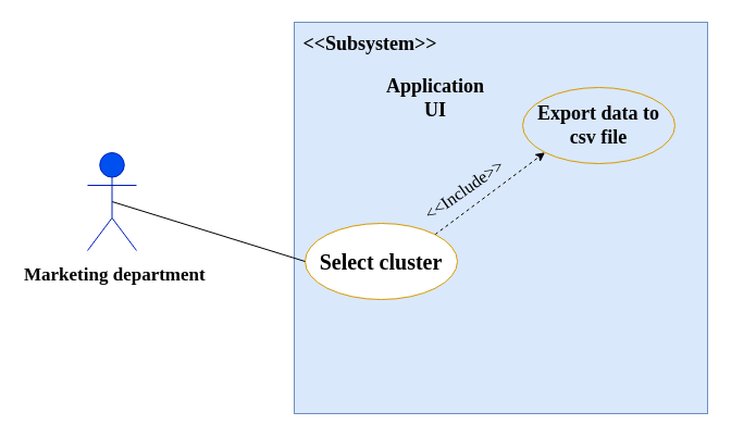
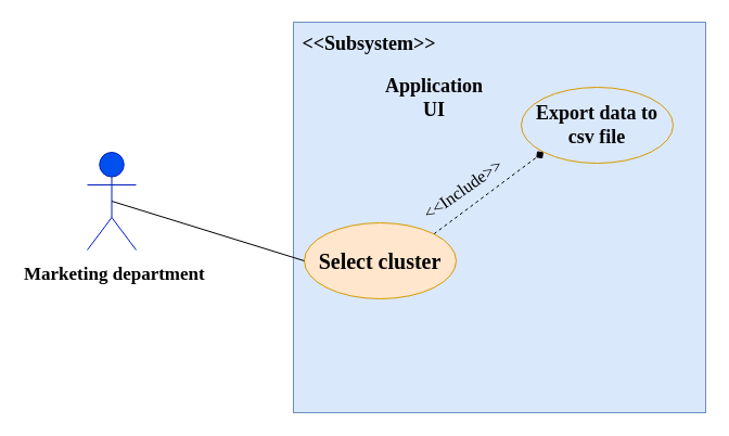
  <mxCell id="0" />
  <mxCell id="1" parent="0" />
  <mxCell id="2" value="" style="rounded=0;whiteSpace=wrap;html=1;fillColor=#dae8fc;strokeColor=#6c8ebf;" parent="1" vertex="1"><mxGeometry x="270" y="20" width="380" height="360" as="geometry" /></mxCell>
- <mxCell id="3" style="rounded=0;orthogonalLoop=1;jettySize=auto;html=1;exitX=1;exitY=0;exitDx=0;exitDy=0;entryX=0;entryY=1;entryDx=0;entryDy=0;endArrow=classic;endFill=1;dashed=1;" parent="1" source="4" target="5" edge="1"><mxGeometry relative="1" as="geometry" /></mxCell>
- <mxCell id="4" value="&lt;font face=&quot;Times New Roman&quot; size=&quot;1&quot;&gt;&lt;b style=&quot;font-size: 20px&quot;&gt;Select cluster&lt;/b&gt;&lt;/font&gt;" style="ellipse;whiteSpace=wrap;html=1;fillColor=#ffffff;strokeColor=#d79b00;" parent="1" vertex="1"><mxGeometry x="280" y="205" width="140" height="70" as="geometry" /></mxCell>
+ <mxCell id="3" style="rounded=0;orthogonalLoop=1;jettySize=auto;html=1;exitX=1;exitY=0;exitDx=0;exitDy=0;entryX=0;entryY=1;entryDx=0;entryDy=0;endArrow=diamond;endFill=1;dashed=1;" parent="1" source="4" target="5" edge="1"><mxGeometry relative="1" as="geometry" /></mxCell>
+ <mxCell id="4" value="&lt;font face=&quot;Times New Roman&quot; size=&quot;1&quot;&gt;&lt;b style=&quot;font-size: 20px&quot;&gt;Select cluster&lt;/b&gt;&lt;/font&gt;" style="ellipse;whiteSpace=wrap;html=1;fillColor=#ffe6cc;strokeColor=#d79b00;" parent="1" vertex="1"><mxGeometry x="280" y="205" width="140" height="70" as="geometry" /></mxCell>
  <mxCell id="5" value="&lt;font face=&quot;Times New Roman&quot; size=&quot;1&quot;&gt;&lt;b style=&quot;font-size: 18px&quot;&gt;Export data to csv file&lt;/b&gt;&lt;/font&gt;" style="ellipse;whiteSpace=wrap;html=1;fillColor=#dae8fc;strokeColor=#d79b00;" parent="1" vertex="1"><mxGeometry x="480" y="80" width="140" height="70" as="geometry" /></mxCell>
  <mxCell id="6" style="edgeStyle=none;rounded=0;orthogonalLoop=1;jettySize=auto;html=1;exitX=0.5;exitY=0.5;exitDx=0;exitDy=0;exitPerimeter=0;entryX=0;entryY=0.5;entryDx=0;entryDy=0;endArrow=none;endFill=0;" parent="1" source="7" target="4" edge="1"><mxGeometry relative="1" as="geometry" /></mxCell>
  <mxCell id="7" value="&lt;font style=&quot;font-size: 18px&quot; face=&quot;Times New Roman&quot;&gt;&lt;b&gt;Marketing Department&lt;/b&gt;&lt;/font&gt;" style="shape=umlActor;verticalLabelPosition=bottom;labelBackgroundColor=#ffffff;verticalAlign=top;html=1;fillColor=#0050ef;strokeColor=#001DBC;fontColor=#ffffff;" parent="1" vertex="1"><mxGeometry x="80" y="140" width="45" height="90" as="geometry" /></mxCell>
  <mxCell id="8" value="&lt;font style=&quot;font-size: 16px ; font-weight: normal&quot; face=&quot;Verdana&quot;&gt;&amp;lt;&amp;lt;Include&amp;gt;&amp;gt;&lt;br&gt;&lt;br&gt;&lt;/font&gt;" style="text;html=1;resizable=0;points=[];autosize=1;align=left;verticalAlign=top;spacingTop=-4;rotation=-35;fontStyle=1" parent="1" vertex="1"><mxGeometry x="380" y="150" width="130" height="30" as="geometry" /></mxCell>
  <mxCell id="9" value="&lt;b&gt;&lt;font face=&quot;Times New Roman&quot; style=&quot;font-size: 18px&quot;&gt;&amp;lt;&amp;lt;Subsystem&amp;gt;&amp;gt;&lt;/font&gt;&lt;/b&gt;" style="text;html=1;strokeColor=none;fillColor=none;align=center;verticalAlign=middle;whiteSpace=wrap;rounded=0;" parent="1" vertex="1"><mxGeometry x="320" y="30" width="40" height="20" as="geometry" /></mxCell>
  <mxCell id="10" value="&lt;b&gt;&lt;font face=&quot;Times New Roman&quot; style=&quot;font-size: 18px&quot;&gt;Application UI&lt;/font&gt;&lt;/b&gt;" style="text;html=1;strokeColor=none;fillColor=none;align=center;verticalAlign=middle;whiteSpace=wrap;rounded=0;" parent="1" vertex="1"><mxGeometry x="380" y="75" width="40" height="30" as="geometry" /></mxCell>
  <mxCell id="11" value="&lt;b&gt;&lt;font style=&quot;font-size: 17px&quot; face=&quot;Times New Roman&quot;&gt;Marketing department&lt;/font&gt;&lt;/b&gt;" style="text;html=1;resizable=0;points=[];autosize=1;align=left;verticalAlign=top;spacingTop=-4;" vertex="1" parent="1"><mxGeometry x="20" y="240" width="180" height="20" as="geometry" /></mxCell>
